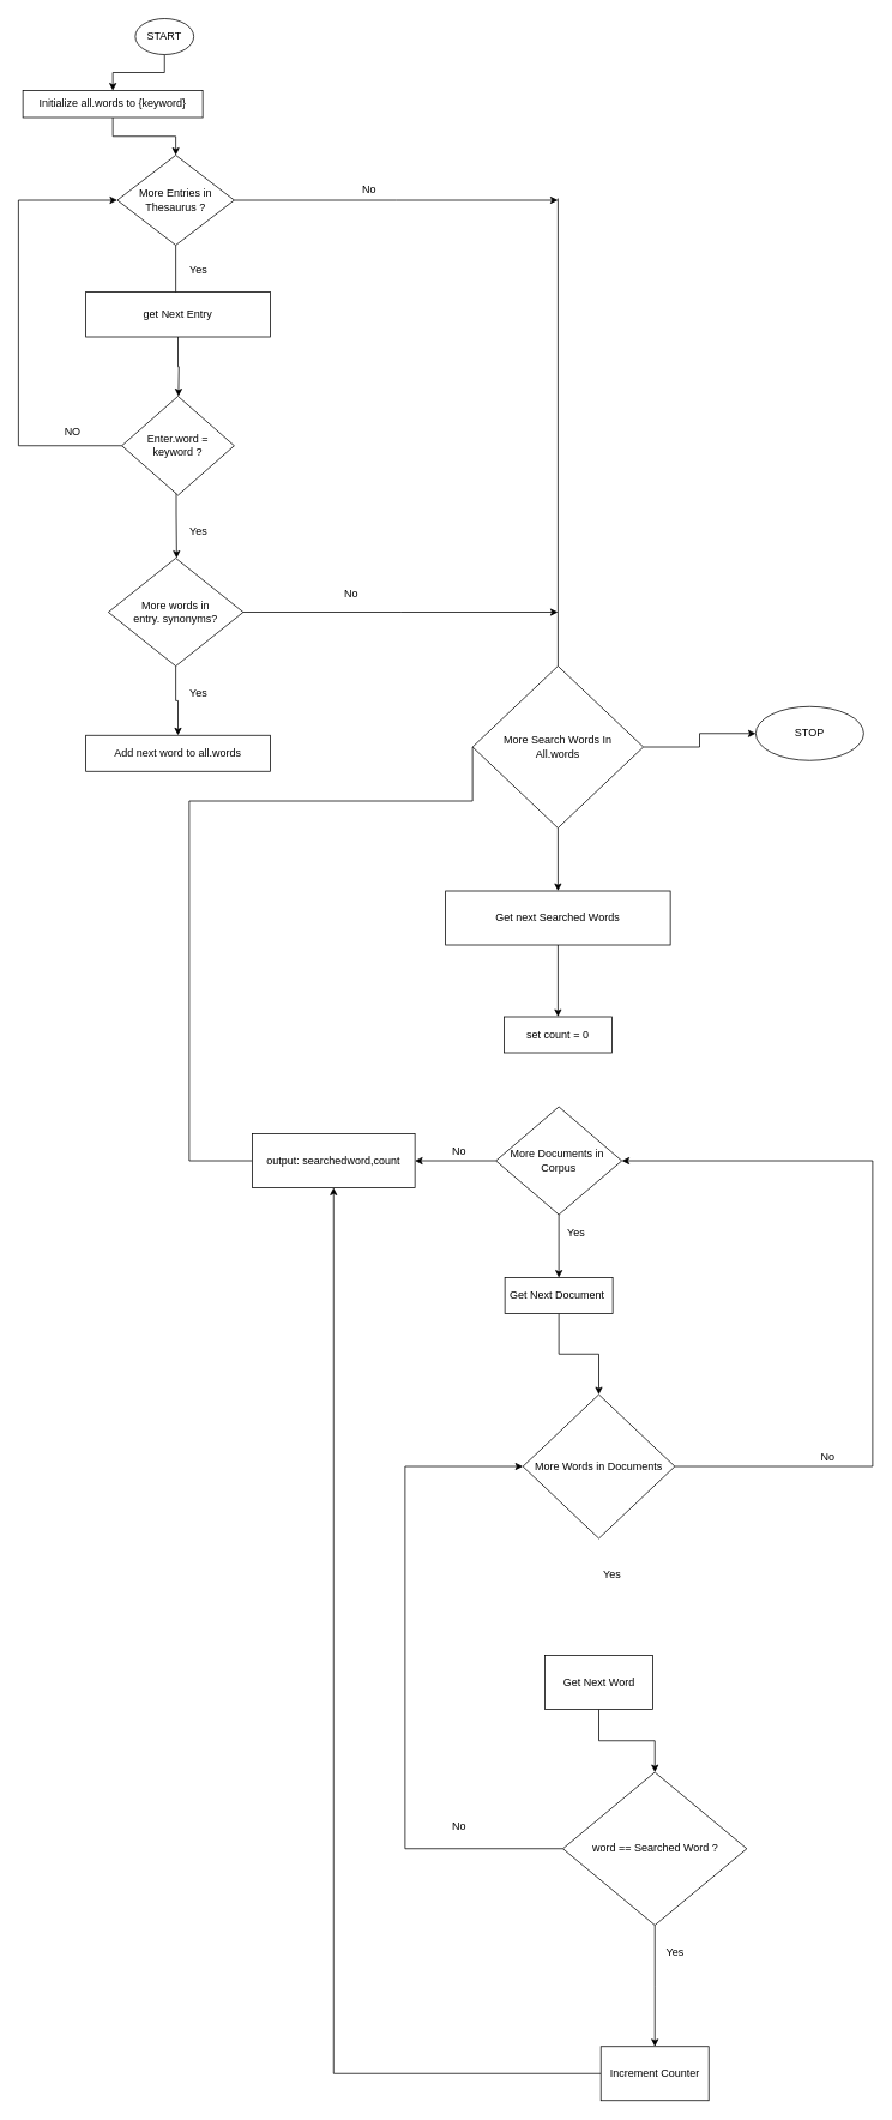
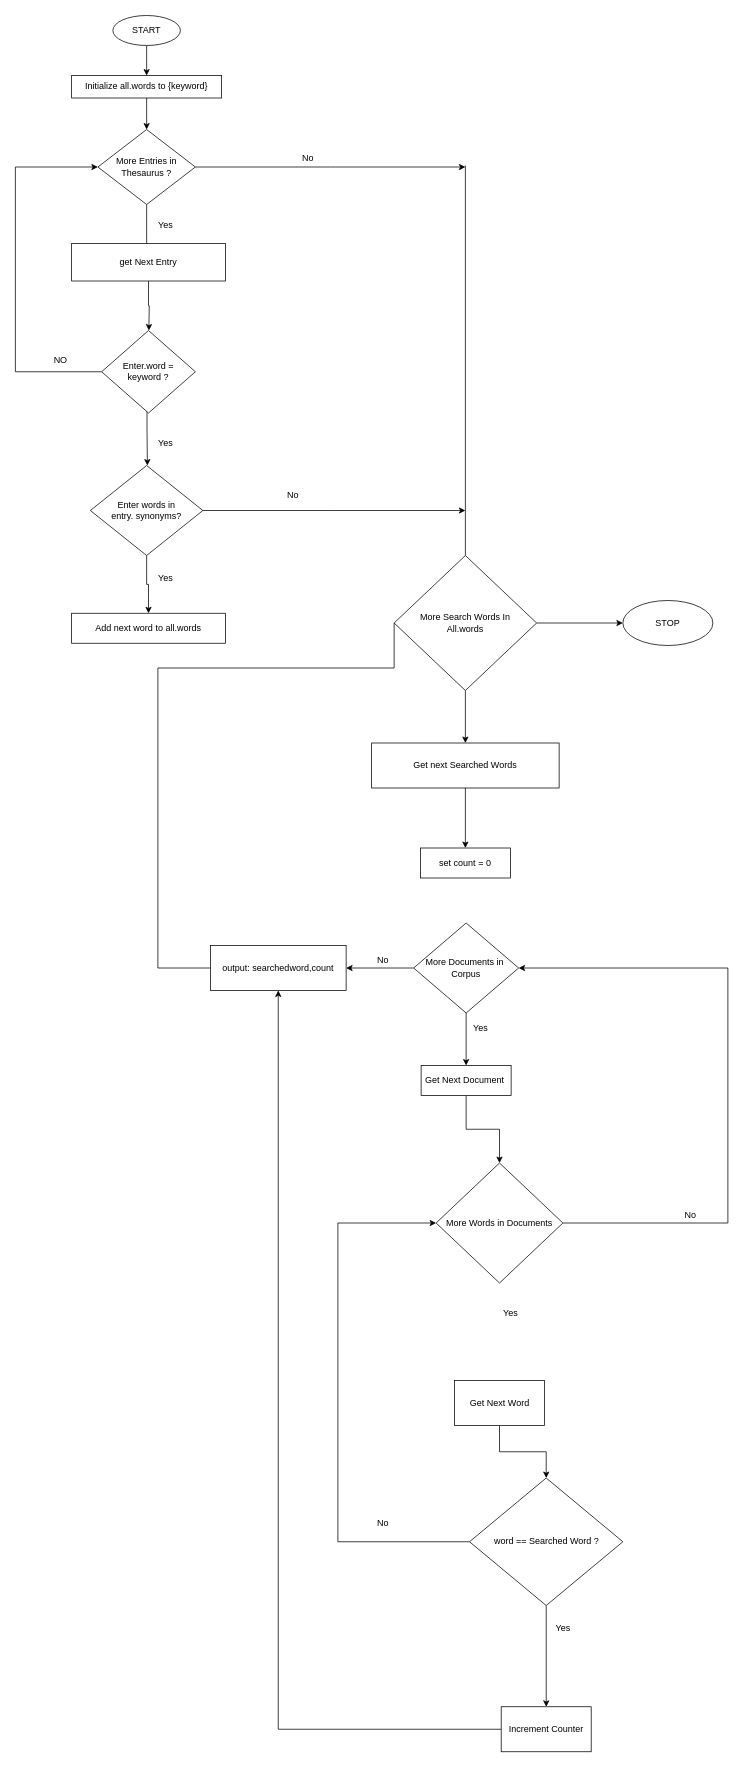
  <mxCell id="0" />
  <mxCell id="1" parent="0" />
  <mxCell id="2" style="edgeStyle=orthogonalEdgeStyle;rounded=0;orthogonalLoop=1;jettySize=auto;html=1;exitX=0.5;exitY=1;exitDx=0;exitDy=0;entryX=0.5;entryY=0;entryDx=0;entryDy=0;" parent="1" source="3" target="5" edge="1"><mxGeometry relative="1" as="geometry" /></mxCell>
- <mxCell id="3" value="START" style="ellipse;whiteSpace=wrap;html=1;" parent="1" vertex="1"><mxGeometry x="150" y="20" width="65" height="40" as="geometry" /></mxCell>
+ <mxCell id="3" value="START" style="ellipse;whiteSpace=wrap;html=1;" parent="1" vertex="1"><mxGeometry x="150" y="20" width="90" height="40" as="geometry" /></mxCell>
  <mxCell id="4" style="edgeStyle=orthogonalEdgeStyle;rounded=0;orthogonalLoop=1;jettySize=auto;html=1;exitX=0.5;exitY=1;exitDx=0;exitDy=0;entryX=0.5;entryY=0;entryDx=0;entryDy=0;" parent="1" source="5" target="8" edge="1"><mxGeometry relative="1" as="geometry" /></mxCell>
- <mxCell id="5" value="Initialize all.words to {keyword}" style="rounded=0;whiteSpace=wrap;html=1;" parent="1" vertex="1"><mxGeometry x="25" y="100" width="200" height="30" as="geometry" /></mxCell>
+ <mxCell id="5" value="Initialize all.words to {keyword}" style="rounded=0;whiteSpace=wrap;html=1;" parent="1" vertex="1"><mxGeometry x="95" y="100" width="200" height="30" as="geometry" /></mxCell>
  <mxCell id="6" style="edgeStyle=orthogonalEdgeStyle;rounded=0;orthogonalLoop=1;jettySize=auto;html=1;exitX=0.5;exitY=1;exitDx=0;exitDy=0;entryX=0.488;entryY=0.2;entryDx=0;entryDy=0;entryPerimeter=0;" parent="1" source="8" target="10" edge="1"><mxGeometry relative="1" as="geometry" /></mxCell>
  <mxCell id="7" style="edgeStyle=orthogonalEdgeStyle;rounded=0;orthogonalLoop=1;jettySize=auto;html=1;" parent="1" source="8" edge="1"><mxGeometry relative="1" as="geometry"><mxPoint x="620" y="222" as="targetPoint" /></mxGeometry></mxCell>
  <mxCell id="8" value="More Entries in Thesaurus ?" style="rhombus;whiteSpace=wrap;html=1;" parent="1" vertex="1"><mxGeometry x="130" y="172" width="130" height="100" as="geometry" /></mxCell>
  <mxCell id="9" style="edgeStyle=orthogonalEdgeStyle;rounded=0;orthogonalLoop=1;jettySize=auto;html=1;exitX=0.5;exitY=1;exitDx=0;exitDy=0;" parent="1" source="10" edge="1"><mxGeometry relative="1" as="geometry"><mxPoint x="198" y="440" as="targetPoint" /></mxGeometry></mxCell>
  <mxCell id="10" value="get Next Entry" style="rounded=0;whiteSpace=wrap;html=1;" parent="1" vertex="1"><mxGeometry x="95" y="324" width="205" height="50" as="geometry" /></mxCell>
  <mxCell id="11" value="Yes" style="text;html=1;align=center;verticalAlign=middle;resizable=0;points=[];autosize=1;strokeColor=none;fillColor=none;" parent="1" vertex="1"><mxGeometry x="200" y="290" width="40" height="20" as="geometry" /></mxCell>
  <mxCell id="12" style="edgeStyle=orthogonalEdgeStyle;rounded=0;orthogonalLoop=1;jettySize=auto;html=1;exitX=0;exitY=0.5;exitDx=0;exitDy=0;entryX=0;entryY=0.5;entryDx=0;entryDy=0;" parent="1" source="14" target="8" edge="1"><mxGeometry relative="1" as="geometry"><Array as="points"><mxPoint x="20" y="495" /><mxPoint x="20" y="222" /></Array></mxGeometry></mxCell>
  <mxCell id="13" style="edgeStyle=orthogonalEdgeStyle;rounded=0;orthogonalLoop=1;jettySize=auto;html=1;exitX=0.5;exitY=1;exitDx=0;exitDy=0;" parent="1" edge="1"><mxGeometry relative="1" as="geometry"><mxPoint x="195.5" y="541" as="sourcePoint" /><mxPoint x="196" y="620" as="targetPoint" /><Array as="points"><mxPoint x="196" y="570" /><mxPoint x="196" y="570" /></Array></mxGeometry></mxCell>
  <mxCell id="14" value="Enter.word = &lt;br&gt;keyword ?" style="rhombus;whiteSpace=wrap;html=1;" parent="1" vertex="1"><mxGeometry x="135" y="440" width="125" height="110" as="geometry" /></mxCell>
  <mxCell id="15" value="NO" style="text;html=1;align=center;verticalAlign=middle;resizable=0;points=[];autosize=1;strokeColor=none;fillColor=none;" parent="1" vertex="1"><mxGeometry x="65" y="470" width="30" height="20" as="geometry" /></mxCell>
  <mxCell id="16" style="edgeStyle=orthogonalEdgeStyle;rounded=0;orthogonalLoop=1;jettySize=auto;html=1;" parent="1" source="18" edge="1"><mxGeometry relative="1" as="geometry"><mxPoint x="620" y="680" as="targetPoint" /></mxGeometry></mxCell>
  <mxCell id="17" style="edgeStyle=orthogonalEdgeStyle;rounded=0;orthogonalLoop=1;jettySize=auto;html=1;exitX=0.5;exitY=1;exitDx=0;exitDy=0;" edge="1" parent="1" source="18" target="20"><mxGeometry relative="1" as="geometry" /></mxCell>
- <mxCell id="18" value="More words in &lt;br&gt;entry. synonyms?" style="rhombus;whiteSpace=wrap;html=1;" parent="1" vertex="1"><mxGeometry x="120" y="620" width="150" height="120" as="geometry" /></mxCell>
+ <mxCell id="18" value="Enter words in &lt;br&gt;entry. synonyms?" style="rhombus;whiteSpace=wrap;html=1;" parent="1" vertex="1"><mxGeometry x="120" y="620" width="150" height="120" as="geometry" /></mxCell>
  <mxCell id="19" value="Yes" style="text;html=1;align=center;verticalAlign=middle;resizable=0;points=[];autosize=1;strokeColor=none;fillColor=none;" parent="1" vertex="1"><mxGeometry x="200" y="580" width="40" height="20" as="geometry" /></mxCell>
  <mxCell id="20" value="Add next word to all.words" style="rounded=0;whiteSpace=wrap;html=1;" parent="1" vertex="1"><mxGeometry x="95" y="817" width="205" height="40" as="geometry" /></mxCell>
  <mxCell id="21" value="Yes" style="text;html=1;align=center;verticalAlign=middle;resizable=0;points=[];autosize=1;strokeColor=none;fillColor=none;" parent="1" vertex="1"><mxGeometry x="200" y="760" width="40" height="20" as="geometry" /></mxCell>
  <mxCell id="22" value="No" style="text;html=1;align=center;verticalAlign=middle;resizable=0;points=[];autosize=1;strokeColor=none;fillColor=none;" parent="1" vertex="1"><mxGeometry x="395" y="200" width="30" height="20" as="geometry" /></mxCell>
  <mxCell id="23" value="No" style="text;html=1;align=center;verticalAlign=middle;resizable=0;points=[];autosize=1;strokeColor=none;fillColor=none;" parent="1" vertex="1"><mxGeometry x="375" y="650" width="30" height="20" as="geometry" /></mxCell>
  <mxCell id="24" value="" style="endArrow=none;html=1;rounded=0;" parent="1" edge="1"><mxGeometry width="50" height="50" relative="1" as="geometry"><mxPoint x="620" y="740" as="sourcePoint" /><mxPoint x="620" y="220" as="targetPoint" /></mxGeometry></mxCell>
  <mxCell id="25" value="" style="edgeStyle=orthogonalEdgeStyle;rounded=0;orthogonalLoop=1;jettySize=auto;html=1;" parent="1" source="27" target="28" edge="1"><mxGeometry relative="1" as="geometry" /></mxCell>
  <mxCell id="26" value="" style="edgeStyle=orthogonalEdgeStyle;rounded=0;orthogonalLoop=1;jettySize=auto;html=1;" parent="1" source="27" target="30" edge="1"><mxGeometry relative="1" as="geometry" /></mxCell>
  <mxCell id="27" value="More Search Words In&lt;br&gt;All.words" style="rhombus;whiteSpace=wrap;html=1;" parent="1" vertex="1"><mxGeometry x="525" y="740" width="190" height="180" as="geometry" /></mxCell>
- <mxCell id="28" value="STOP" style="ellipse;whiteSpace=wrap;html=1;" parent="1" vertex="1"><mxGeometry x="840" y="785" width="120" height="60" as="geometry" /></mxCell>
+ <mxCell id="28" value="STOP" style="ellipse;whiteSpace=wrap;html=1;" parent="1" vertex="1"><mxGeometry x="830" y="800" width="120" height="60" as="geometry" /></mxCell>
  <mxCell id="29" value="" style="edgeStyle=orthogonalEdgeStyle;rounded=0;orthogonalLoop=1;jettySize=auto;html=1;" parent="1" source="30" target="31" edge="1"><mxGeometry relative="1" as="geometry" /></mxCell>
  <mxCell id="30" value="Get next Searched Words" style="whiteSpace=wrap;html=1;" parent="1" vertex="1"><mxGeometry x="495" y="990" width="250" height="60" as="geometry" /></mxCell>
  <mxCell id="31" value="set count = 0" style="whiteSpace=wrap;html=1;" parent="1" vertex="1"><mxGeometry x="560" y="1130" width="120" height="40" as="geometry" /></mxCell>
  <mxCell id="32" value="" style="edgeStyle=orthogonalEdgeStyle;rounded=0;orthogonalLoop=1;jettySize=auto;html=1;" parent="1" source="34" target="36" edge="1"><mxGeometry relative="1" as="geometry" /></mxCell>
  <mxCell id="33" value="" style="edgeStyle=orthogonalEdgeStyle;rounded=0;orthogonalLoop=1;jettySize=auto;html=1;" parent="1" source="34" target="39" edge="1"><mxGeometry relative="1" as="geometry" /></mxCell>
  <mxCell id="34" value="More Documents in&amp;nbsp; Corpus" style="rhombus;whiteSpace=wrap;html=1;" parent="1" vertex="1"><mxGeometry x="551" y="1230" width="140" height="120" as="geometry" /></mxCell>
  <mxCell id="35" style="edgeStyle=orthogonalEdgeStyle;rounded=0;orthogonalLoop=1;jettySize=auto;html=1;entryX=0;entryY=0.5;entryDx=0;entryDy=0;endArrow=none;" parent="1" source="36" target="27" edge="1"><mxGeometry relative="1" as="geometry"><Array as="points"><mxPoint x="210" y="1290" /><mxPoint x="210" y="890" /><mxPoint x="525" y="890" /></Array></mxGeometry></mxCell>
  <mxCell id="36" value="output: searchedword,count" style="whiteSpace=wrap;html=1;" parent="1" vertex="1"><mxGeometry x="280" y="1260" width="181" height="60" as="geometry" /></mxCell>
  <mxCell id="37" value="No" style="text;html=1;align=center;verticalAlign=middle;resizable=0;points=[];autosize=1;strokeColor=none;fillColor=none;" parent="1" vertex="1"><mxGeometry x="495" y="1270" width="30" height="20" as="geometry" /></mxCell>
  <mxCell id="38" value="" style="edgeStyle=orthogonalEdgeStyle;rounded=0;orthogonalLoop=1;jettySize=auto;html=1;" parent="1" source="39" target="42" edge="1"><mxGeometry relative="1" as="geometry" /></mxCell>
  <mxCell id="39" value="Get Next Document&amp;nbsp;" style="whiteSpace=wrap;html=1;" parent="1" vertex="1"><mxGeometry x="561" y="1420" width="120" height="40" as="geometry" /></mxCell>
  <mxCell id="40" value="Yes" style="text;html=1;align=center;verticalAlign=middle;resizable=0;points=[];autosize=1;strokeColor=none;fillColor=none;" parent="1" vertex="1"><mxGeometry x="620" y="1360" width="40" height="20" as="geometry" /></mxCell>
  <mxCell id="41" style="edgeStyle=orthogonalEdgeStyle;rounded=0;orthogonalLoop=1;jettySize=auto;html=1;entryX=1;entryY=0.5;entryDx=0;entryDy=0;" parent="1" source="42" target="34" edge="1"><mxGeometry relative="1" as="geometry"><Array as="points"><mxPoint x="970" y="1630" /><mxPoint x="970" y="1290" /></Array></mxGeometry></mxCell>
  <mxCell id="42" value="More Words in Documents" style="rhombus;whiteSpace=wrap;html=1;" parent="1" vertex="1"><mxGeometry x="581" y="1550" width="169" height="160" as="geometry" /></mxCell>
  <mxCell id="43" value="No" style="text;html=1;align=center;verticalAlign=middle;resizable=0;points=[];autosize=1;strokeColor=none;fillColor=none;" parent="1" vertex="1"><mxGeometry x="905" y="1610" width="30" height="20" as="geometry" /></mxCell>
  <mxCell id="44" value="" style="edgeStyle=orthogonalEdgeStyle;rounded=0;orthogonalLoop=1;jettySize=auto;html=1;" parent="1" source="45" target="49" edge="1"><mxGeometry relative="1" as="geometry" /></mxCell>
  <mxCell id="45" value="Get Next Word" style="whiteSpace=wrap;html=1;" parent="1" vertex="1"><mxGeometry x="605.5" y="1840" width="120" height="60" as="geometry" /></mxCell>
  <mxCell id="46" value="Yes&lt;br&gt;" style="text;html=1;align=center;verticalAlign=middle;resizable=0;points=[];autosize=1;strokeColor=none;fillColor=none;" parent="1" vertex="1"><mxGeometry x="660" y="1740" width="40" height="20" as="geometry" /></mxCell>
  <mxCell id="47" value="" style="edgeStyle=orthogonalEdgeStyle;rounded=0;orthogonalLoop=1;jettySize=auto;html=1;" parent="1" source="49" target="51" edge="1"><mxGeometry relative="1" as="geometry" /></mxCell>
  <mxCell id="48" style="edgeStyle=orthogonalEdgeStyle;rounded=0;orthogonalLoop=1;jettySize=auto;html=1;entryX=0;entryY=0.5;entryDx=0;entryDy=0;" parent="1" source="49" target="42" edge="1"><mxGeometry relative="1" as="geometry"><Array as="points"><mxPoint x="450" y="2055" /><mxPoint x="450" y="1630" /></Array></mxGeometry></mxCell>
  <mxCell id="49" value="word == Searched Word ?" style="rhombus;whiteSpace=wrap;html=1;" parent="1" vertex="1"><mxGeometry x="625.5" y="1970" width="204.5" height="170" as="geometry" /></mxCell>
  <mxCell id="50" style="edgeStyle=orthogonalEdgeStyle;rounded=0;orthogonalLoop=1;jettySize=auto;html=1;exitX=0;exitY=0.5;exitDx=0;exitDy=0;entryX=0.5;entryY=1;entryDx=0;entryDy=0;" parent="1" source="51" edge="1" target="36"><mxGeometry relative="1" as="geometry"><mxPoint x="460" y="2060" as="targetPoint" /><Array as="points"><mxPoint x="371" y="2305" /></Array></mxGeometry></mxCell>
  <mxCell id="51" value="Increment Counter" style="whiteSpace=wrap;html=1;" parent="1" vertex="1"><mxGeometry x="667.75" y="2275" width="120" height="60" as="geometry" /></mxCell>
  <mxCell id="52" value="Yes" style="text;html=1;align=center;verticalAlign=middle;resizable=0;points=[];autosize=1;strokeColor=none;fillColor=none;" parent="1" vertex="1"><mxGeometry x="730" y="2160" width="40" height="20" as="geometry" /></mxCell>
  <mxCell id="53" value="No&lt;br&gt;" style="text;html=1;align=center;verticalAlign=middle;resizable=0;points=[];autosize=1;strokeColor=none;fillColor=none;" parent="1" vertex="1"><mxGeometry x="495" y="2020" width="30" height="20" as="geometry" /></mxCell>
